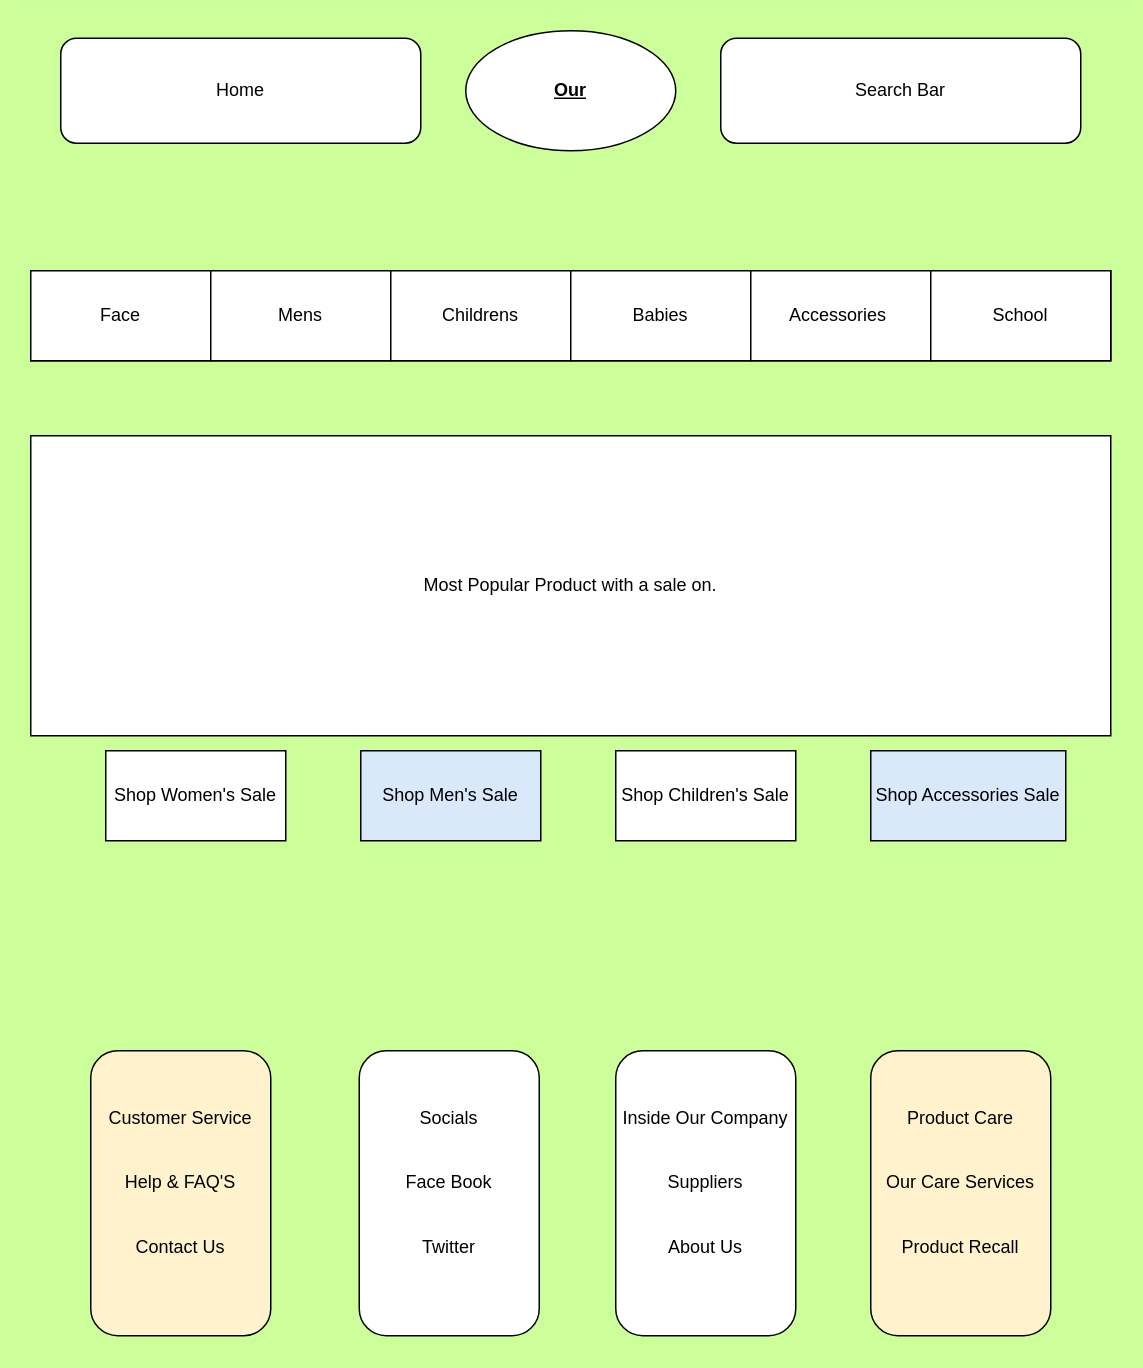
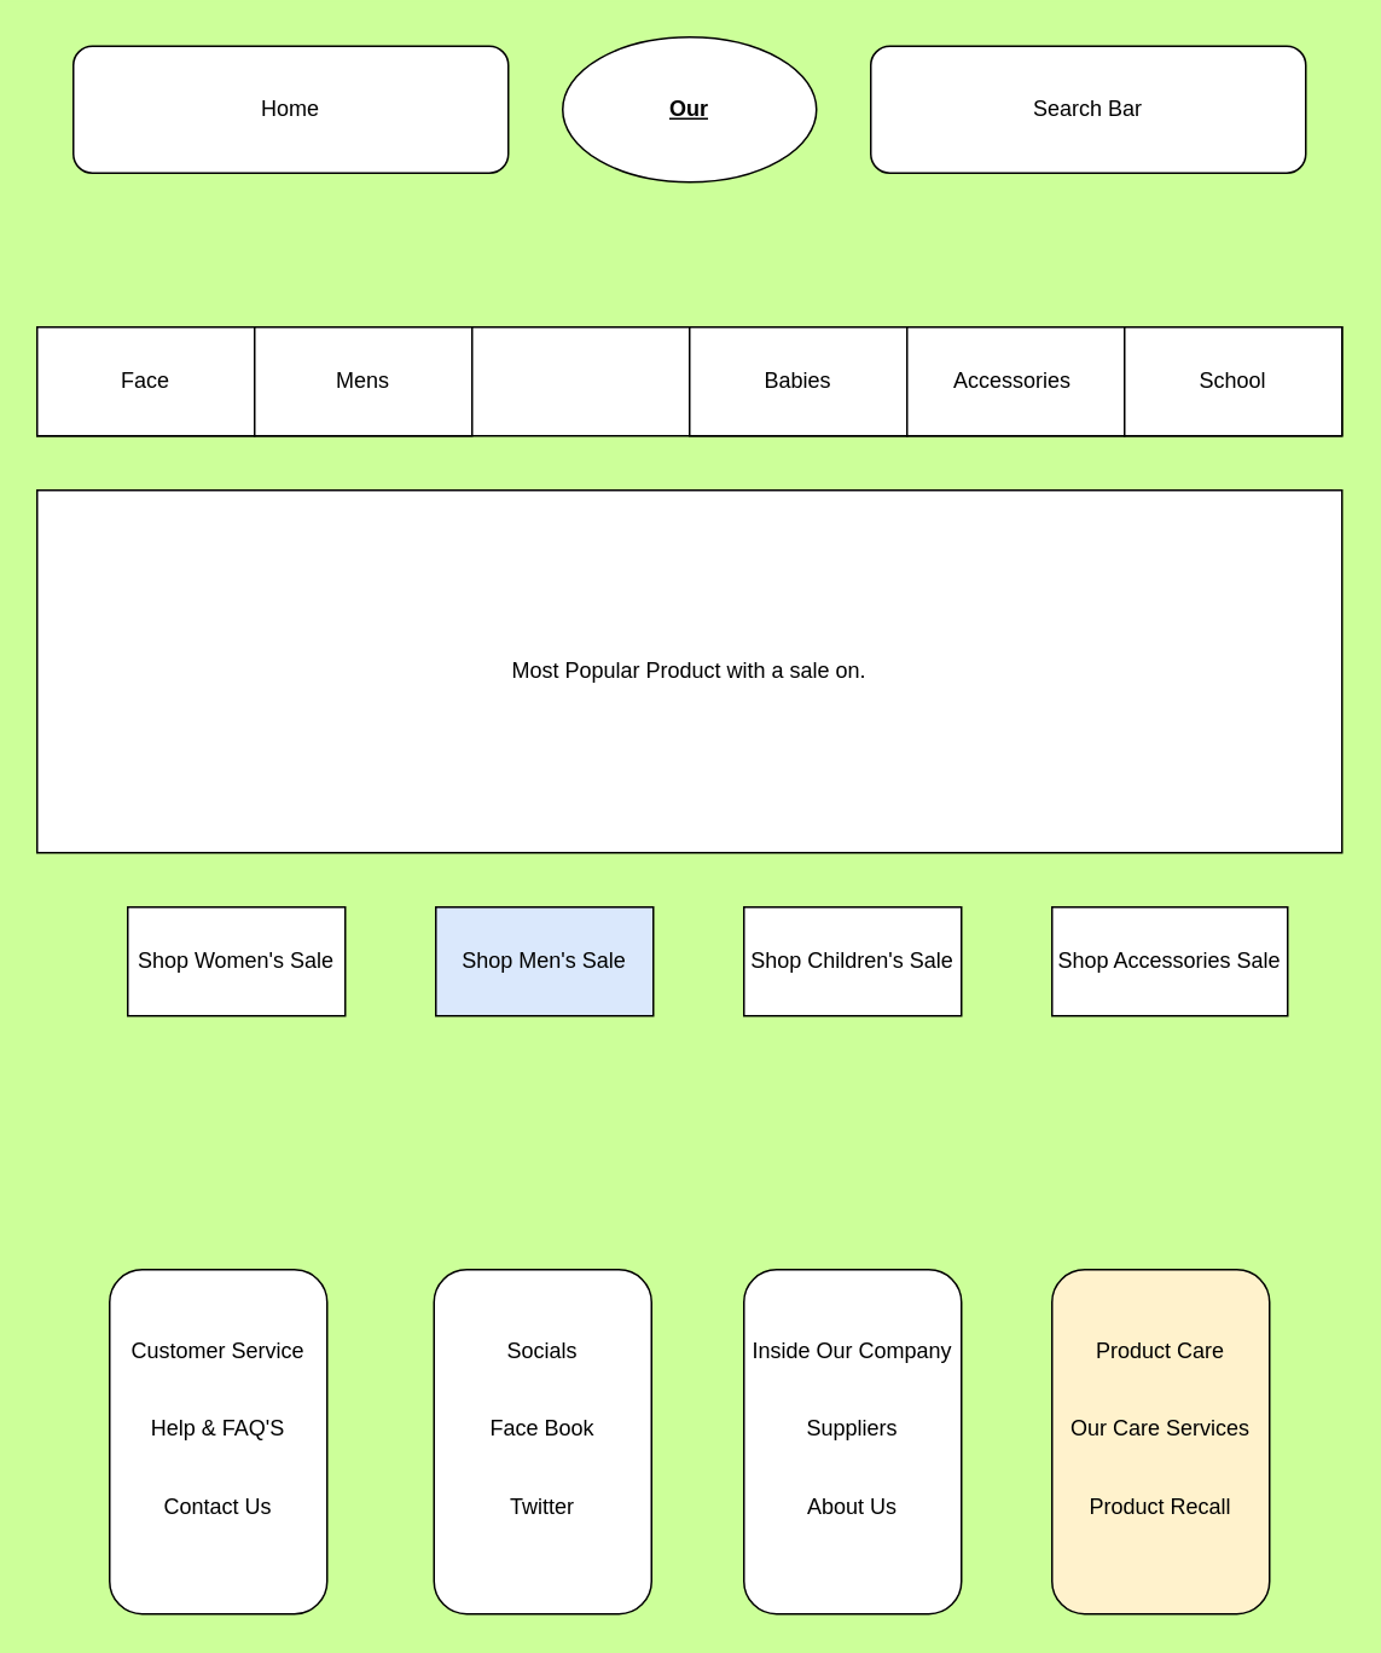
  <mxCell id="0" />
  <mxCell id="1" parent="0" />
  <mxCell id="2" value="&lt;b&gt;&lt;u&gt;Our&lt;/u&gt;&lt;/b&gt;" style="ellipse;whiteSpace=wrap;html=1;fillColor=#FFFFFF;" vertex="1" parent="1"><mxGeometry x="310" y="20" width="140" height="80" as="geometry" /></mxCell>
  <mxCell id="3" value="" style="rounded=0;whiteSpace=wrap;html=1;" vertex="1" parent="1"><mxGeometry x="20" y="180" width="720" height="60" as="geometry" /></mxCell>
  <mxCell id="4" value="Face" style="rounded=0;whiteSpace=wrap;html=1;" vertex="1" parent="1"><mxGeometry x="20" y="180" width="120" height="60" as="geometry" /></mxCell>
  <mxCell id="5" value="Mens" style="rounded=0;whiteSpace=wrap;html=1;" vertex="1" parent="1"><mxGeometry x="140" y="180" width="120" height="60" as="geometry" /></mxCell>
- <mxCell id="6" value="Childrens" style="rounded=0;whiteSpace=wrap;html=1;" vertex="1" parent="1"><mxGeometry x="260" y="180" width="120" height="60" as="geometry" /></mxCell>
  <mxCell id="7" value="Babies" style="rounded=0;whiteSpace=wrap;html=1;" vertex="1" parent="1"><mxGeometry x="380" y="180" width="120" height="60" as="geometry" /></mxCell>
  <mxCell id="8" value="Accessories&amp;nbsp;" style="rounded=0;whiteSpace=wrap;html=1;" vertex="1" parent="1"><mxGeometry x="500" y="180" width="120" height="60" as="geometry" /></mxCell>
  <mxCell id="9" value="School" style="rounded=0;whiteSpace=wrap;html=1;" vertex="1" parent="1"><mxGeometry x="620" y="180" width="120" height="60" as="geometry" /></mxCell>
  <mxCell id="10" value="Search Bar" style="rounded=1;whiteSpace=wrap;html=1;" vertex="1" parent="1"><mxGeometry x="480" y="25" width="240" height="70" as="geometry" /></mxCell>
- <mxCell id="11" value="Most Popular Product with a sale on." style="rounded=0;whiteSpace=wrap;html=1;" vertex="1" parent="1"><mxGeometry x="20" y="290" width="720" height="200" as="geometry" /></mxCell>
+ <mxCell id="11" value="Most Popular Product with a sale on." style="rounded=0;whiteSpace=wrap;html=1;" vertex="1" parent="1"><mxGeometry x="20" y="270" width="720" height="200" as="geometry" /></mxCell>
  <mxCell id="12" value="Shop Men's Sale" style="rounded=0;whiteSpace=wrap;html=1;fillColor=#dae8fc;" vertex="1" parent="1"><mxGeometry x="240" y="500" width="120" height="60" as="geometry" /></mxCell>
  <mxCell id="13" value="Shop Children's Sale" style="rounded=0;whiteSpace=wrap;html=1;" vertex="1" parent="1"><mxGeometry x="410" y="500" width="120" height="60" as="geometry" /></mxCell>
- <mxCell id="14" value="Shop Accessories Sale" style="rounded=0;whiteSpace=wrap;html=1;fillColor=#dae8fc;" vertex="1" parent="1"><mxGeometry x="580" y="500" width="130" height="60" as="geometry" /></mxCell>
+ <mxCell id="14" value="Shop Accessories Sale" style="rounded=0;whiteSpace=wrap;html=1;" vertex="1" parent="1"><mxGeometry x="580" y="500" width="130" height="60" as="geometry" /></mxCell>
  <mxCell id="15" value="Shop Women's Sale" style="rounded=0;whiteSpace=wrap;html=1;" vertex="1" parent="1"><mxGeometry x="70" y="500" width="120" height="60" as="geometry" /></mxCell>
- <mxCell id="16" value="Customer Service&lt;br style=&quot;border-color: var(--border-color);&quot;&gt;&lt;br&gt;&lt;br&gt;Help &amp;amp; FAQ'S&lt;br style=&quot;border-color: var(--border-color);&quot;&gt;&lt;br&gt;&lt;br&gt;Contact Us&lt;br&gt;&lt;br&gt;" style="rounded=1;whiteSpace=wrap;html=1;fillColor=#fff2cc;" vertex="1" parent="1"><mxGeometry x="60" y="700" width="120" height="190" as="geometry" /></mxCell>
+ <mxCell id="16" value="Customer Service&lt;br style=&quot;border-color: var(--border-color);&quot;&gt;&lt;br&gt;&lt;br&gt;Help &amp;amp; FAQ'S&lt;br style=&quot;border-color: var(--border-color);&quot;&gt;&lt;br&gt;&lt;br&gt;Contact Us&lt;br&gt;&lt;br&gt;" style="rounded=1;whiteSpace=wrap;html=1;" vertex="1" parent="1"><mxGeometry x="60" y="700" width="120" height="190" as="geometry" /></mxCell>
  <mxCell id="17" value="Socials&lt;br&gt;&lt;br style=&quot;border-color: var(--border-color);&quot;&gt;&lt;br&gt;Face Book&lt;br style=&quot;border-color: var(--border-color);&quot;&gt;&lt;br&gt;&lt;br&gt;Twitter&lt;br&gt;&lt;br&gt;" style="rounded=1;whiteSpace=wrap;html=1;" vertex="1" parent="1"><mxGeometry x="239" y="700" width="120" height="190" as="geometry" /></mxCell>
  <mxCell id="18" value="Inside Our Company&lt;br&gt;&lt;br&gt;&lt;br&gt;Suppliers&lt;br style=&quot;border-color: var(--border-color);&quot;&gt;&lt;br&gt;&lt;br&gt;About Us&lt;br&gt;&lt;br&gt;" style="rounded=1;whiteSpace=wrap;html=1;" vertex="1" parent="1"><mxGeometry x="410" y="700" width="120" height="190" as="geometry" /></mxCell>
  <mxCell id="19" value="Product Care&lt;br&gt;&lt;br&gt;&lt;br&gt;Our Care Services&lt;br style=&quot;border-color: var(--border-color);&quot;&gt;&lt;br&gt;&lt;br&gt;Product Recall&lt;br&gt;&lt;br&gt;" style="rounded=1;whiteSpace=wrap;html=1;fillColor=#fff2cc;" vertex="1" parent="1"><mxGeometry x="580" y="700" width="120" height="190" as="geometry" /></mxCell>
  <mxCell id="20" value="Home" style="rounded=1;whiteSpace=wrap;html=1;" vertex="1" parent="1"><mxGeometry x="40" y="25" width="240" height="70" as="geometry" /></mxCell>
